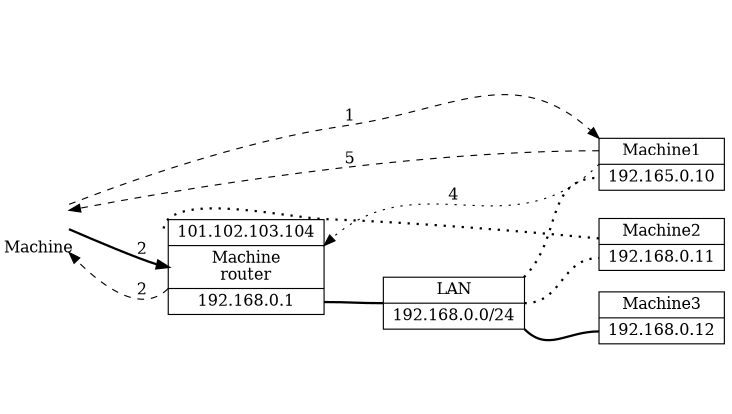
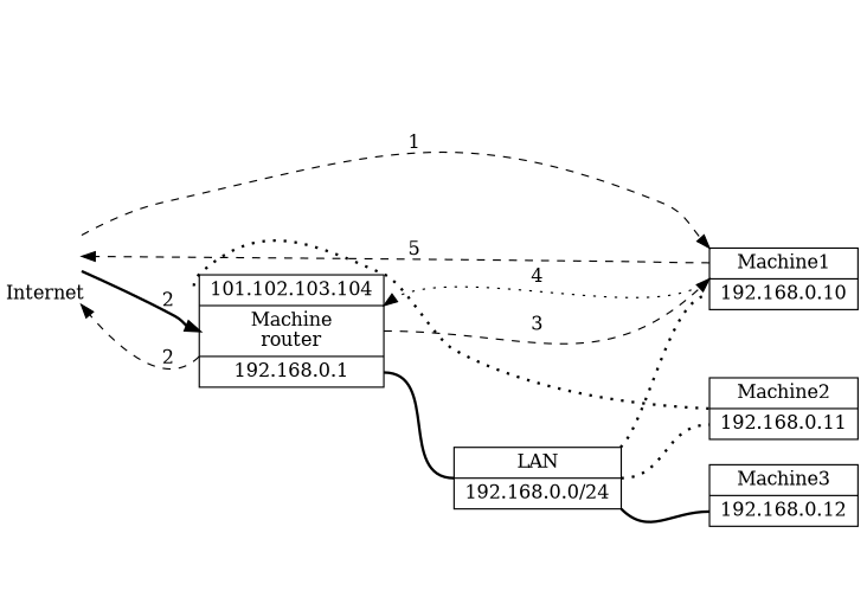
  digraph {
    compound=true
    rankdir=LR
    ranksep=equally
    node [shape=record style=invisible]
    edge [arrowhead=none style=dashed]
    r1
-   internet [color="#ffffff" fixedsize=true height=1 label=Machine labelloc=b shape=none style=""]
+   internet [color="#ffffff" fixedsize=true height=1 label=Internet labelloc=b shape=none style=""]
    i1
    i2
    r2
    machine4 [label="<f0>101.102.103.104|<f1>Machine\nrouter|<f2>192.168.0.1" style=""]
    f1
    f2
    r3
    LAN [label="LAN | 192.168.0.0/24" style=""]
    r4
-   machine1 [label="<f0>Machine1|<f1>192.165.0.10" style=""]
+   machine1 [label="<f0>Machine1|<f1>192.168.0.10" style=""]
    machine2 [label="<f0>Machine2|<f1>192.168.0.11" style=""]
    machine3 [label="<f0>Machine3|<f1>192.168.0.12" style=""]
    n1
    n2
    subgraph sub_1 {
      rank=same
      r1
      internet
      i1
      i2
    }
    subgraph sub_2 {
      rank=same
      r2
      machine4
      f1
      f2
    }
    subgraph sub_3 {
      rank=same
      r3
      LAN
    }
    subgraph sub_4 {
      rank=same
      r4
      machine1
      machine2
      machine3
      n1
      n2
    }
    r1 -> r2 [style=invisible]
    internet -> machine4 [arrowhead=normal headport=f1 label=2 style=bold]
    internet -> machine1 [arrowhead=normal headport="f0:nw" label=1]
    r2 -> r3 [style=invisible]
    machine4 -> internet [arrowhead=normal label=2 tailport="f1:sw"]
    machine4 -> LAN [headport=w penwidth=2.0 style=bold tailport="f2:e"]
+   machine4 -> machine1 [arrowhead=normal headport="f0:sw" label=3 tailport=f1]
    r3 -> r4 [style=invisible]
    LAN -> machine1 [headport=f1 penwidth=2.0 style=dotted tailport=ne]
    LAN -> machine2 [headport=f1 penwidth=2.0 style=dotted tailport=e]
    LAN -> machine3 [headport=f1 penwidth=2.0 style=bold tailport=se]
    machine1 -> internet [arrowhead=normal label=5 tailport="f0:w"]
    machine1 -> machine4 [arrowhead=normal headport="f1:ne" label=4 style=dotted tailport="f0:sw"]
    machine2 -> machine4 [headport="f0:w" penwidth=2.0 style=dotted]
  }
